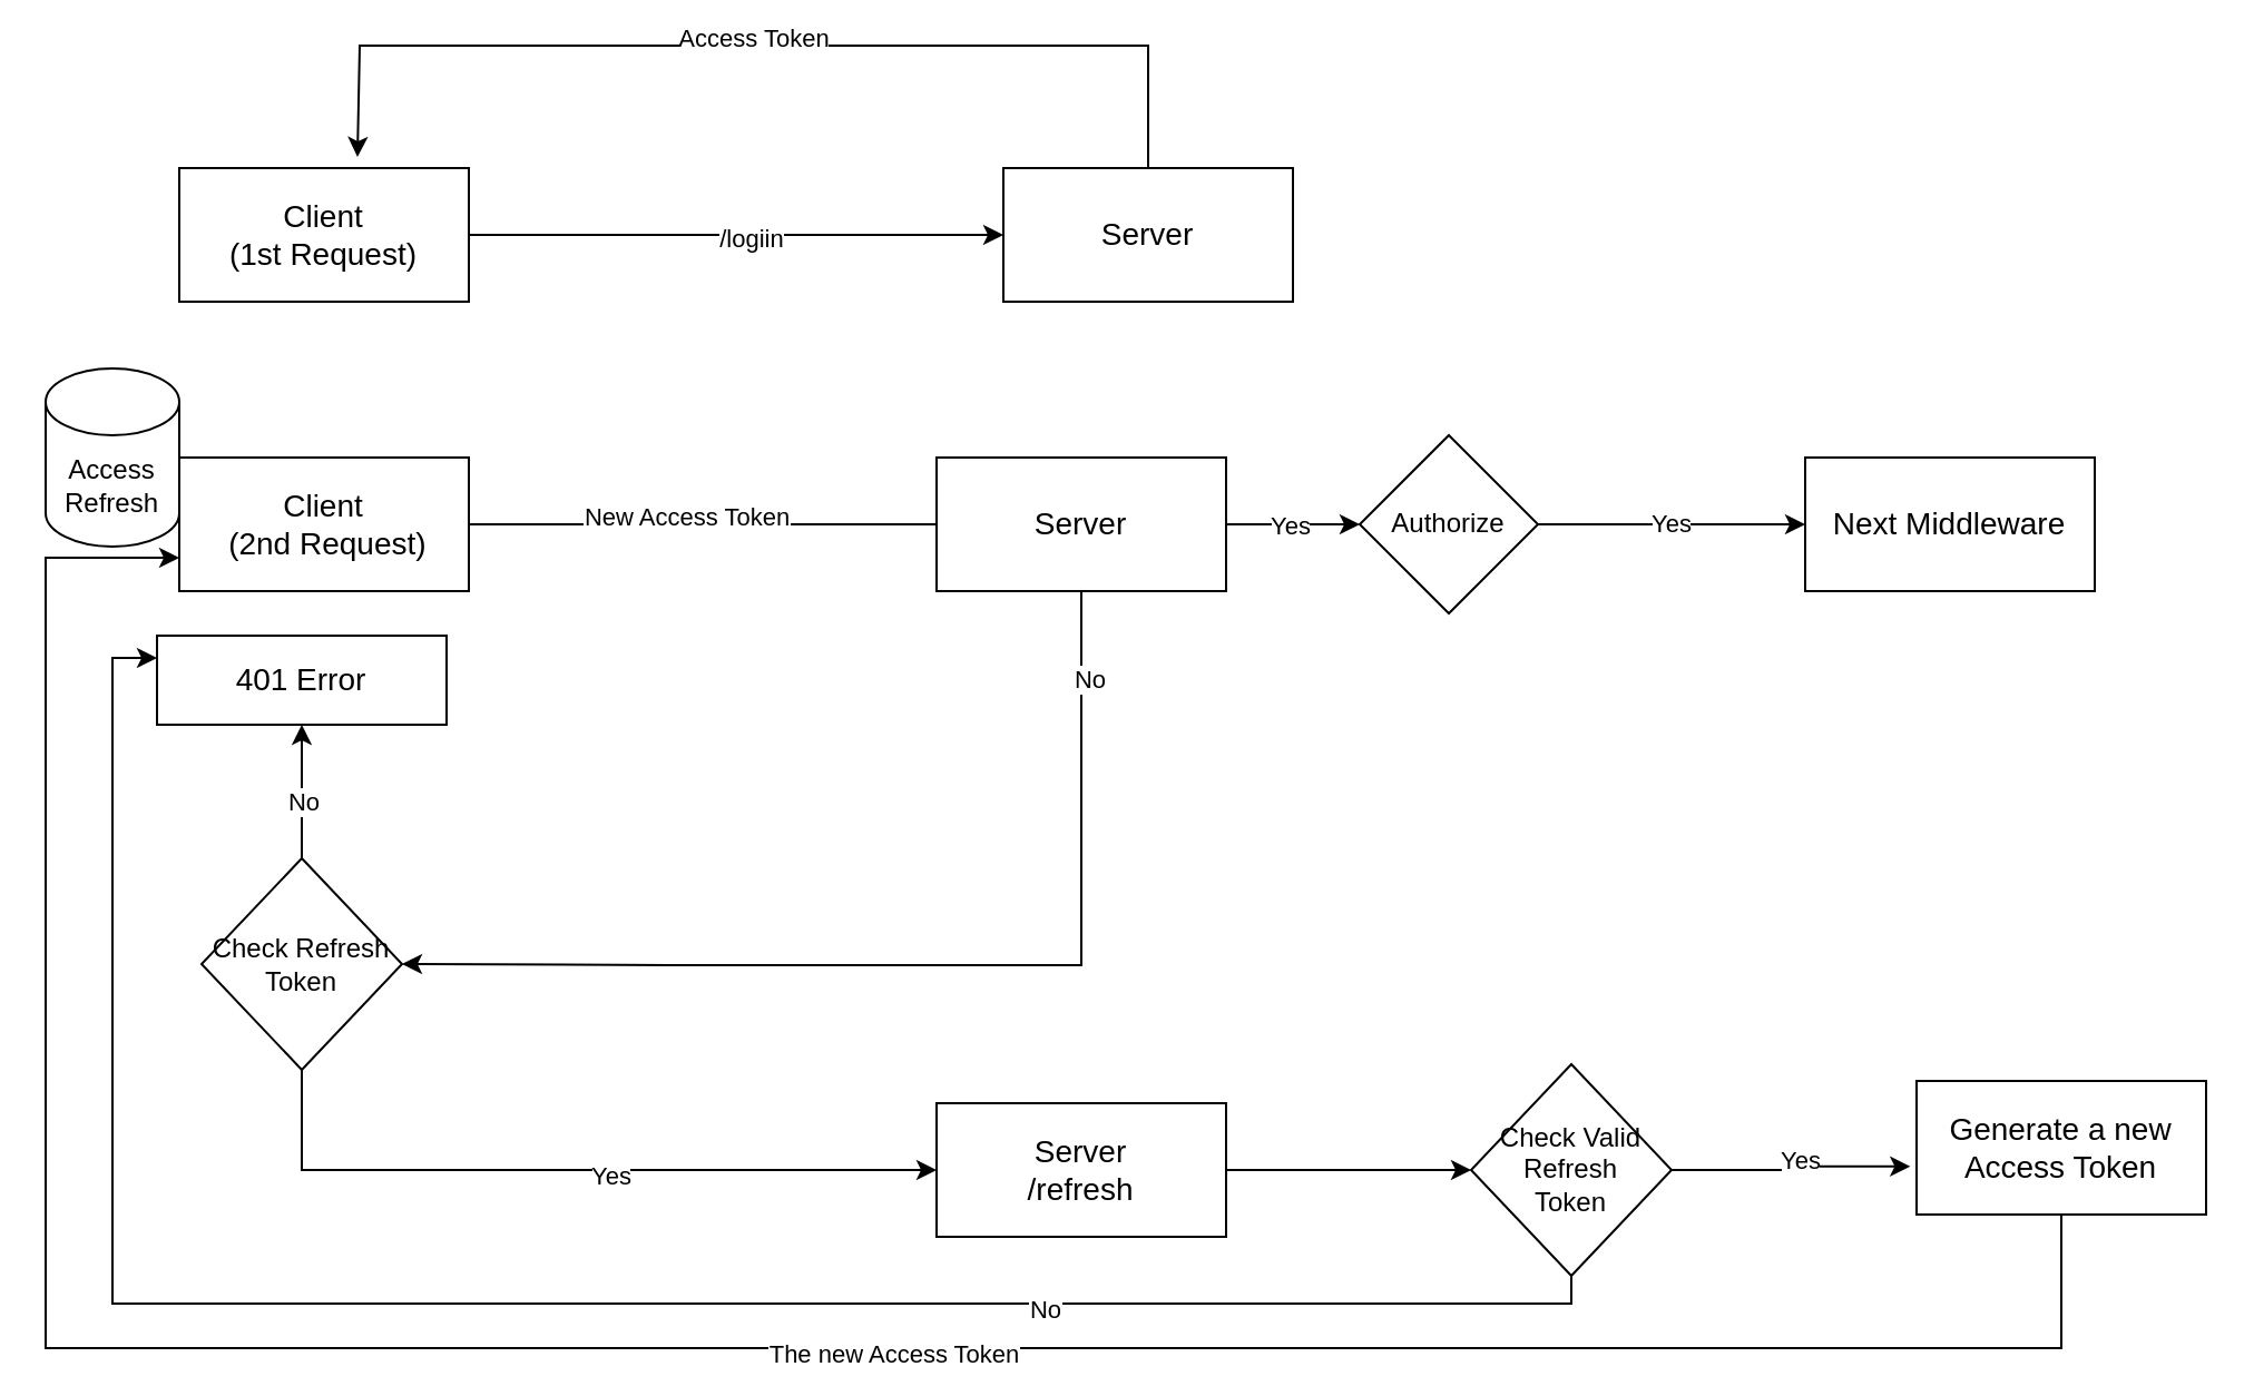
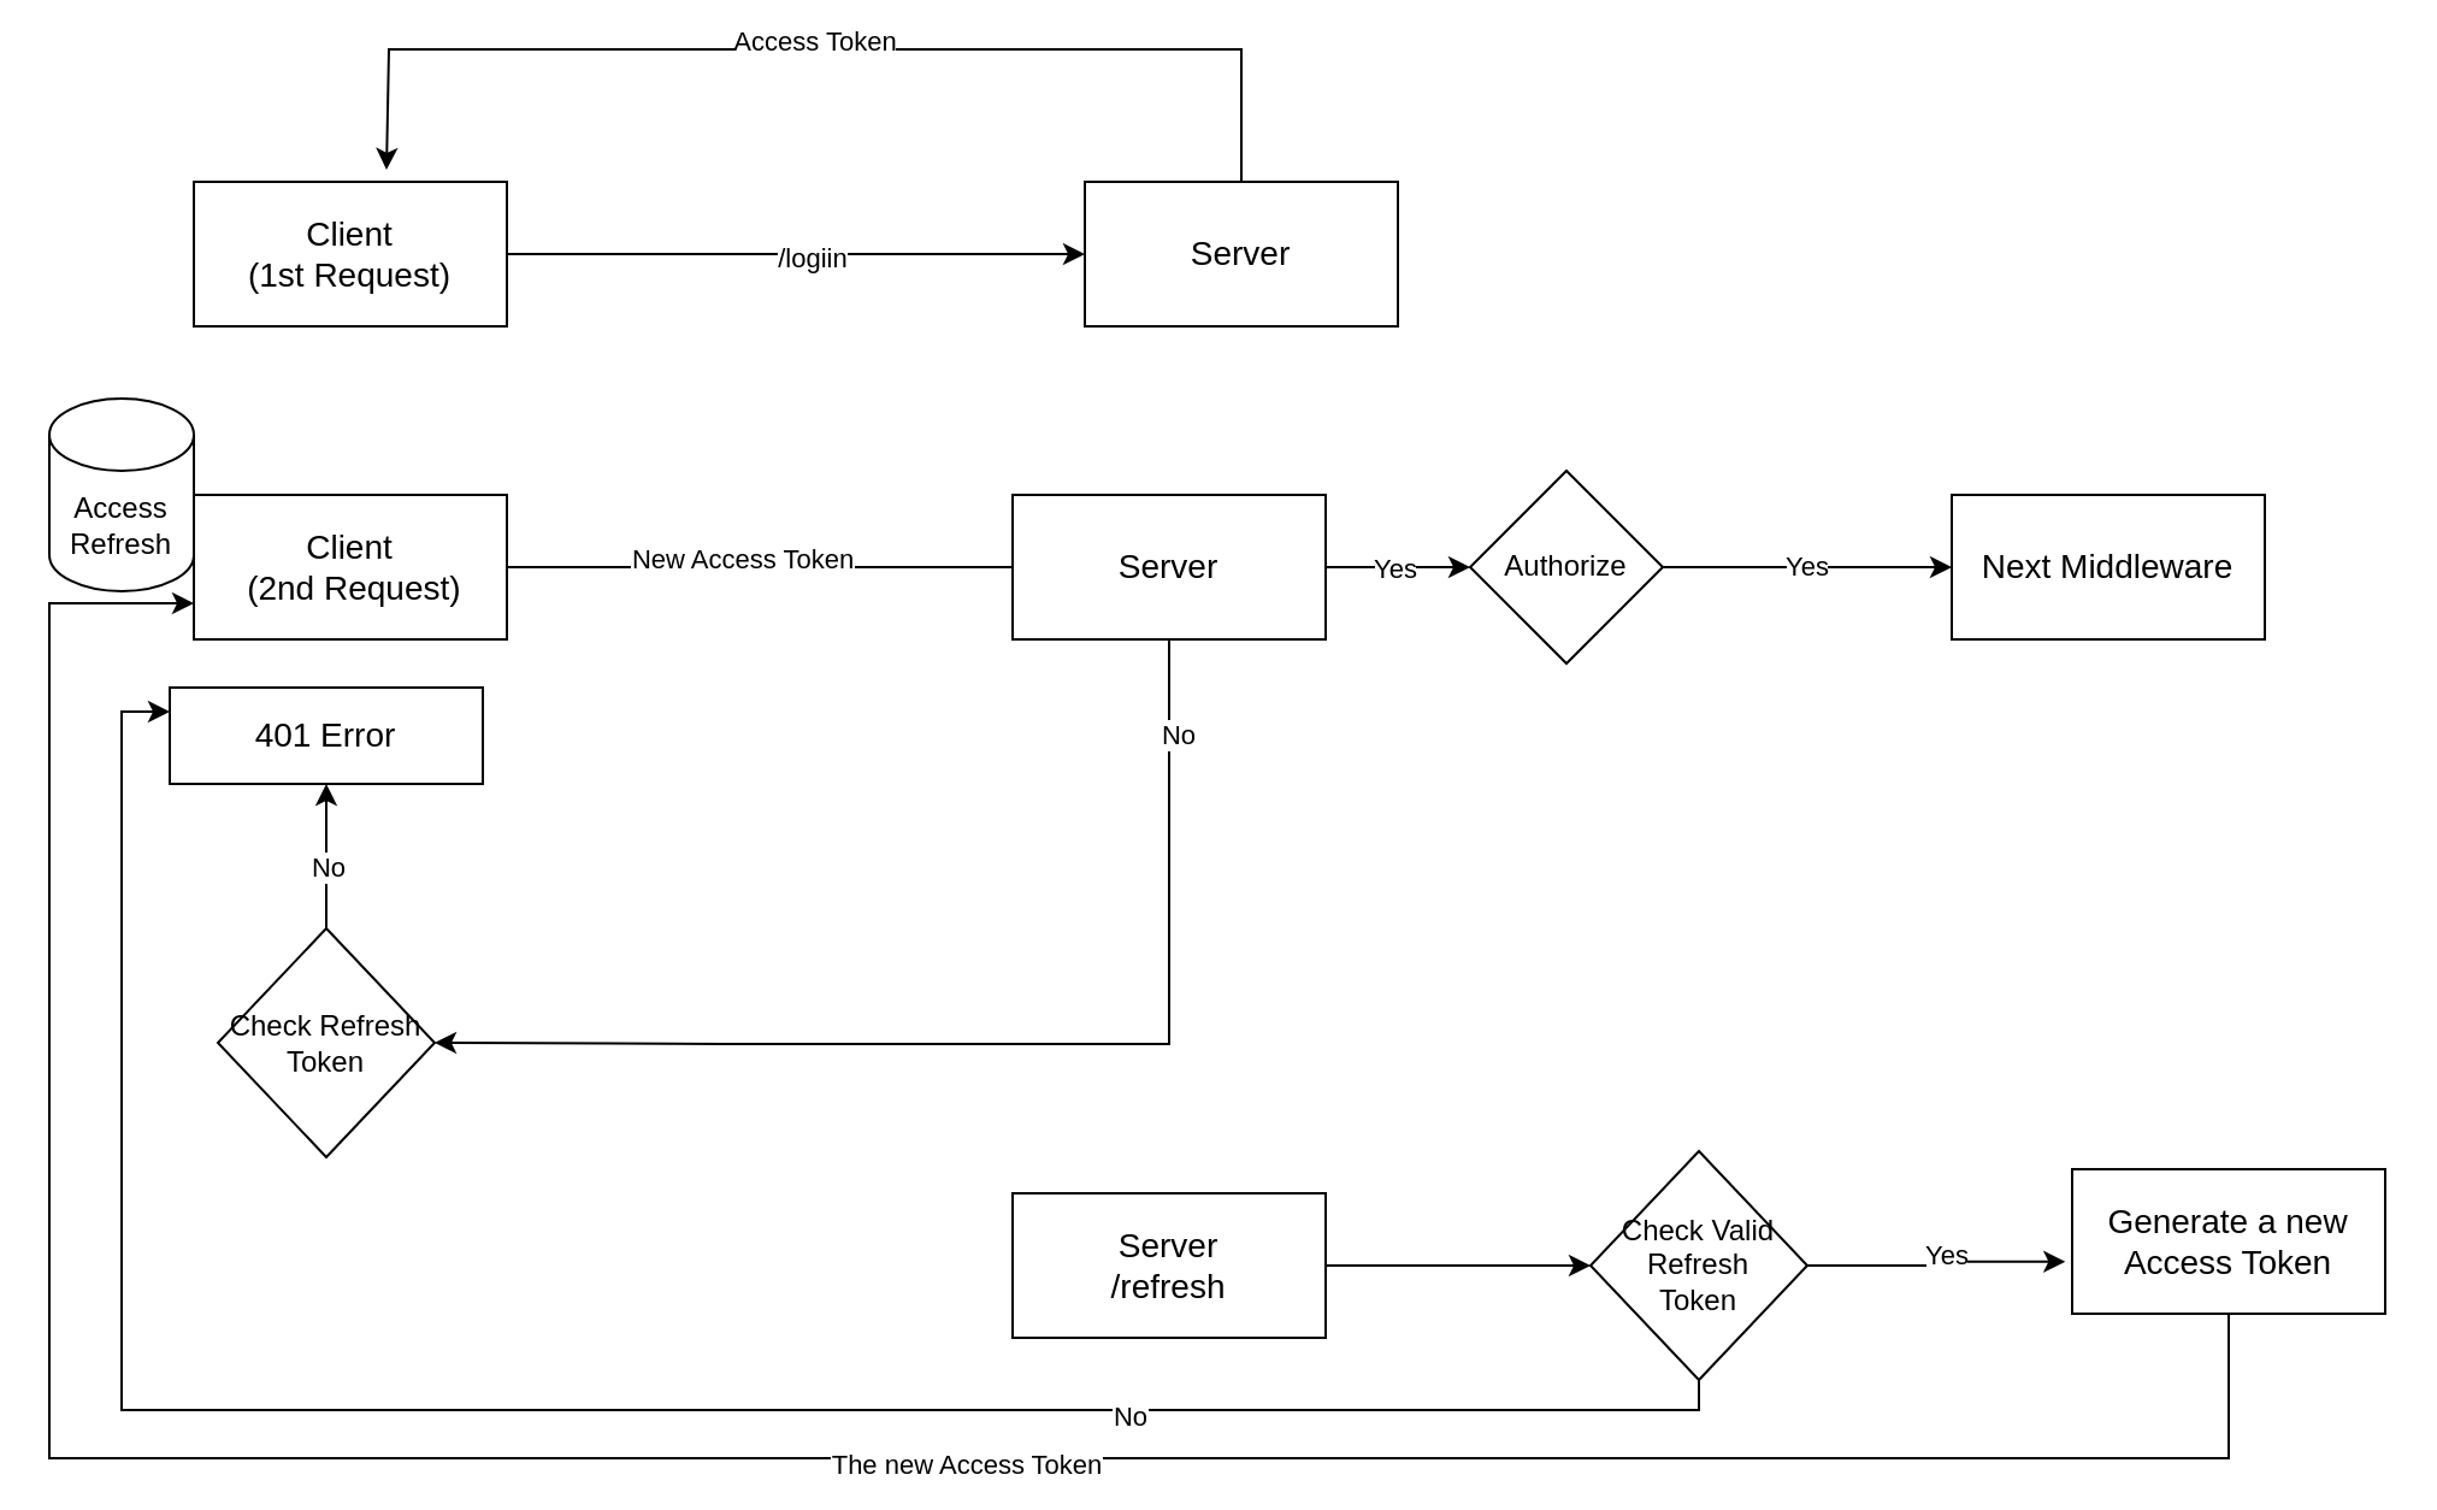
  <mxCell id="0" />
  <mxCell id="1" parent="0" />
  <mxCell id="2" style="edgeStyle=orthogonalEdgeStyle;rounded=0;orthogonalLoop=1;jettySize=auto;html=1;entryX=0;entryY=0.5;entryDx=0;entryDy=0;" edge="1" parent="1" source="4" target="7"><mxGeometry relative="1" as="geometry" /></mxCell>
  <mxCell id="3" value="/logiin" style="edgeLabel;html=1;align=center;verticalAlign=middle;resizable=0;points=[];" connectable="0" vertex="1" parent="2"><mxGeometry x="0.05" y="-1" relative="1" as="geometry"><mxPoint as="offset" /></mxGeometry></mxCell>
  <mxCell id="4" value="&lt;span style=&quot;font-size: 14px;&quot;&gt;Client&lt;br&gt;(1st Request)&lt;br&gt;&lt;/span&gt;" style="rounded=0;whiteSpace=wrap;html=1;" vertex="1" parent="1"><mxGeometry x="80" y="75" width="130" height="60" as="geometry" /></mxCell>
  <mxCell id="5" style="edgeStyle=orthogonalEdgeStyle;rounded=0;orthogonalLoop=1;jettySize=auto;html=1;" edge="1" parent="1" source="7"><mxGeometry relative="1" as="geometry"><mxPoint x="160" y="70" as="targetPoint" /><Array as="points"><mxPoint x="515" y="20" /><mxPoint x="161" y="20" /></Array></mxGeometry></mxCell>
  <mxCell id="6" value="Access Token" style="edgeLabel;html=1;align=center;verticalAlign=middle;resizable=0;points=[];" connectable="0" vertex="1" parent="5"><mxGeometry x="0.015" y="-4" relative="1" as="geometry"><mxPoint as="offset" /></mxGeometry></mxCell>
  <mxCell id="7" value="&lt;span style=&quot;font-size: 14px;&quot;&gt;Server&lt;/span&gt;" style="rounded=0;whiteSpace=wrap;html=1;" vertex="1" parent="1"><mxGeometry x="450" y="75" width="130" height="60" as="geometry" /></mxCell>
  <mxCell id="8" style="edgeStyle=orthogonalEdgeStyle;rounded=0;orthogonalLoop=1;jettySize=auto;html=1;entryX=0;entryY=0.5;entryDx=0;entryDy=0;" edge="1" parent="1" source="11" target="14"><mxGeometry relative="1" as="geometry" /></mxCell>
  <mxCell id="9" value="New Access Token" style="edgeLabel;html=1;align=center;verticalAlign=middle;resizable=0;points=[];" connectable="0" vertex="1" parent="8"><mxGeometry x="-0.515" y="4" relative="1" as="geometry"><mxPoint as="offset" /></mxGeometry></mxCell>
  <mxCell id="10" value="Yes" style="edgeLabel;html=1;align=center;verticalAlign=middle;resizable=0;points=[];" connectable="0" vertex="1" parent="8"><mxGeometry x="0.841" relative="1" as="geometry"><mxPoint as="offset" /></mxGeometry></mxCell>
  <mxCell id="11" value="&lt;span style=&quot;font-size: 14px;&quot;&gt;Client&lt;br&gt;&amp;nbsp;(2nd Request)&lt;/span&gt;" style="rounded=0;whiteSpace=wrap;html=1;" vertex="1" parent="1"><mxGeometry x="80" y="205" width="130" height="60" as="geometry" /></mxCell>
  <mxCell id="12" style="edgeStyle=orthogonalEdgeStyle;rounded=0;orthogonalLoop=1;jettySize=auto;html=1;entryX=0;entryY=0.5;entryDx=0;entryDy=0;" edge="1" parent="1" source="14" target="15"><mxGeometry relative="1" as="geometry" /></mxCell>
  <mxCell id="13" value="Yes" style="edgeLabel;html=1;align=center;verticalAlign=middle;resizable=0;points=[];" connectable="0" vertex="1" parent="12"><mxGeometry x="-0.013" y="1" relative="1" as="geometry"><mxPoint as="offset" /></mxGeometry></mxCell>
  <mxCell id="14" value="Authorize" style="rhombus;whiteSpace=wrap;html=1;" vertex="1" parent="1"><mxGeometry x="610" y="195" width="80" height="80" as="geometry" /></mxCell>
  <mxCell id="15" value="&lt;span style=&quot;font-size: 14px;&quot;&gt;Next Middleware&lt;/span&gt;" style="rounded=0;whiteSpace=wrap;html=1;" vertex="1" parent="1"><mxGeometry x="810" y="205" width="130" height="60" as="geometry" /></mxCell>
  <mxCell id="16" style="edgeStyle=orthogonalEdgeStyle;rounded=0;orthogonalLoop=1;jettySize=auto;html=1;entryX=1;entryY=0.5;entryDx=0;entryDy=0;" edge="1" parent="1" source="18" target="23"><mxGeometry relative="1" as="geometry"><Array as="points"><mxPoint x="485" y="433" /><mxPoint x="300" y="433" /></Array></mxGeometry></mxCell>
  <mxCell id="17" value="No" style="edgeLabel;html=1;align=center;verticalAlign=middle;resizable=0;points=[];" connectable="0" vertex="1" parent="16"><mxGeometry x="-0.833" y="3" relative="1" as="geometry"><mxPoint as="offset" /></mxGeometry></mxCell>
  <mxCell id="18" value="&lt;span style=&quot;font-size: 14px;&quot;&gt;Server&lt;/span&gt;" style="rounded=0;whiteSpace=wrap;html=1;" vertex="1" parent="1"><mxGeometry x="420" y="205" width="130" height="60" as="geometry" /></mxCell>
  <mxCell id="19" style="edgeStyle=orthogonalEdgeStyle;rounded=0;orthogonalLoop=1;jettySize=auto;html=1;entryX=0.5;entryY=1;entryDx=0;entryDy=0;" edge="1" parent="1" source="23" target="24"><mxGeometry relative="1" as="geometry" /></mxCell>
  <mxCell id="20" value="No" style="edgeLabel;html=1;align=center;verticalAlign=middle;resizable=0;points=[];" connectable="0" vertex="1" parent="19"><mxGeometry x="-0.12" relative="1" as="geometry"><mxPoint as="offset" /></mxGeometry></mxCell>
- <mxCell id="21" style="edgeStyle=orthogonalEdgeStyle;rounded=0;orthogonalLoop=1;jettySize=auto;html=1;entryX=0;entryY=0.5;entryDx=0;entryDy=0;" edge="1" parent="1" source="23" target="27"><mxGeometry relative="1" as="geometry"><Array as="points"><mxPoint x="135" y="525" /></Array></mxGeometry></mxCell>
- <mxCell id="22" value="Yes" style="edgeLabel;html=1;align=center;verticalAlign=middle;resizable=0;points=[];" connectable="0" vertex="1" parent="21"><mxGeometry x="0.112" y="-2" relative="1" as="geometry"><mxPoint as="offset" /></mxGeometry></mxCell>
  <mxCell id="23" value="Check Refresh Token" style="rhombus;whiteSpace=wrap;html=1;" vertex="1" parent="1"><mxGeometry x="90" y="385" width="90" height="95" as="geometry" /></mxCell>
  <mxCell id="24" value="&lt;span style=&quot;font-size: 14px;&quot;&gt;401 Error&lt;/span&gt;" style="rounded=0;whiteSpace=wrap;html=1;" vertex="1" parent="1"><mxGeometry x="70" y="285" width="130" height="40" as="geometry" /></mxCell>
  <mxCell id="25" value="Access&lt;br&gt;Refresh" style="shape=cylinder3;whiteSpace=wrap;html=1;boundedLbl=1;backgroundOutline=1;size=15;" vertex="1" parent="1"><mxGeometry x="20" y="165" width="60" height="80" as="geometry" /></mxCell>
  <mxCell id="26" style="edgeStyle=orthogonalEdgeStyle;rounded=0;orthogonalLoop=1;jettySize=auto;html=1;entryX=0;entryY=0.5;entryDx=0;entryDy=0;" edge="1" parent="1" source="27" target="32"><mxGeometry relative="1" as="geometry" /></mxCell>
  <mxCell id="27" value="&lt;span style=&quot;font-size: 14px;&quot;&gt;Server&lt;br&gt;/refresh&lt;br&gt;&lt;/span&gt;" style="rounded=0;whiteSpace=wrap;html=1;" vertex="1" parent="1"><mxGeometry x="420" y="495" width="130" height="60" as="geometry" /></mxCell>
  <mxCell id="28" style="edgeStyle=orthogonalEdgeStyle;rounded=0;orthogonalLoop=1;jettySize=auto;html=1;entryX=-0.022;entryY=0.64;entryDx=0;entryDy=0;entryPerimeter=0;" edge="1" parent="1" source="32" target="35"><mxGeometry relative="1" as="geometry" /></mxCell>
  <mxCell id="29" value="Yes" style="edgeLabel;html=1;align=center;verticalAlign=middle;resizable=0;points=[];" connectable="0" vertex="1" parent="28"><mxGeometry x="0.078" y="3" relative="1" as="geometry"><mxPoint as="offset" /></mxGeometry></mxCell>
  <mxCell id="30" style="edgeStyle=orthogonalEdgeStyle;rounded=0;orthogonalLoop=1;jettySize=auto;html=1;entryX=0;entryY=0.25;entryDx=0;entryDy=0;" edge="1" parent="1" source="32" target="24"><mxGeometry relative="1" as="geometry"><Array as="points"><mxPoint x="705" y="585" /><mxPoint x="50" y="585" /><mxPoint x="50" y="295" /></Array></mxGeometry></mxCell>
  <mxCell id="31" value="No" style="edgeLabel;html=1;align=center;verticalAlign=middle;resizable=0;points=[];" connectable="0" vertex="1" parent="30"><mxGeometry x="-0.491" y="2" relative="1" as="geometry"><mxPoint as="offset" /></mxGeometry></mxCell>
  <mxCell id="32" value="Check Valid&lt;br&gt;Refresh&lt;br&gt;Token" style="rhombus;whiteSpace=wrap;html=1;" vertex="1" parent="1"><mxGeometry x="660" y="477.5" width="90" height="95" as="geometry" /></mxCell>
  <mxCell id="33" style="edgeStyle=orthogonalEdgeStyle;rounded=0;orthogonalLoop=1;jettySize=auto;html=1;entryX=0;entryY=0.75;entryDx=0;entryDy=0;" edge="1" parent="1" source="35" target="11"><mxGeometry relative="1" as="geometry"><Array as="points"><mxPoint x="925" y="605" /><mxPoint x="20" y="605" /><mxPoint x="20" y="250" /></Array></mxGeometry></mxCell>
  <mxCell id="34" value="The new Access Token" style="edgeLabel;html=1;align=center;verticalAlign=middle;resizable=0;points=[];" connectable="0" vertex="1" parent="33"><mxGeometry x="-0.152" y="2" relative="1" as="geometry"><mxPoint as="offset" /></mxGeometry></mxCell>
  <mxCell id="35" value="&lt;span style=&quot;font-size: 14px;&quot;&gt;Generate a new Access Token&lt;/span&gt;" style="rounded=0;whiteSpace=wrap;html=1;" vertex="1" parent="1"><mxGeometry x="860" y="485" width="130" height="60" as="geometry" /></mxCell>
